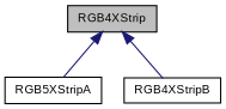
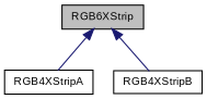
  digraph {
    fontname="Liberation Sans"
    node [color=black fillcolor=white fontname="Liberation Sans" fontsize=10 shape=record style=filled]
    edge [color=midnightblue dir=back fontname="Liberation Sans" fontsize=10 labelfontname=Helvetica labelfontsize=10 style=solid]
-   n1 [fillcolor=grey75 fontcolor=black height=0.2 label=RGB4XStrip width=0.4]
-   n2 [height=0.2 label=RGB5XStripA width=0.4]
+   n1 [fillcolor=grey75 fontcolor=black height=0.2 label=RGB6XStrip width=0.4]
+   n2 [height=0.2 label=RGB4XStripA width=0.4]
    n3 [height=0.2 label=RGB4XStripB width=0.4]
    n1 -> n2
    n1 -> n3
  }
